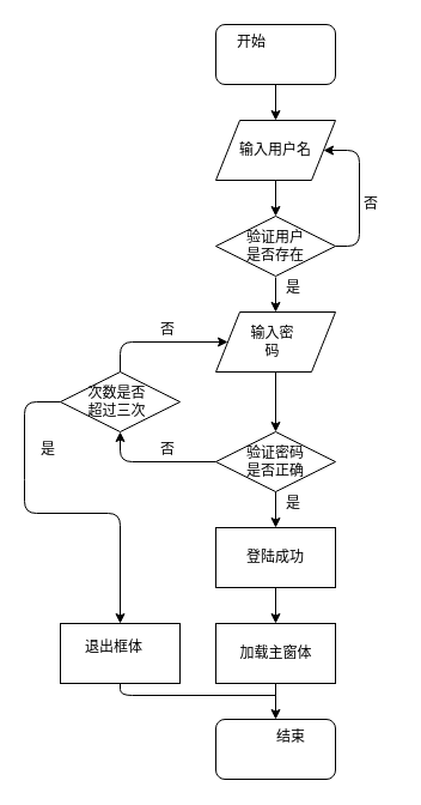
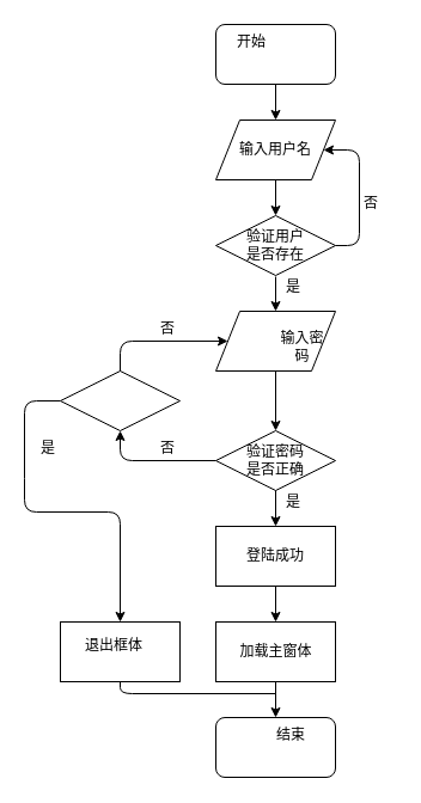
  <mxCell id="0" />
  <mxCell id="1" parent="0" />
  <mxCell id="2" value="" style="rounded=1;whiteSpace=wrap;html=1;" vertex="1" parent="1"><mxGeometry x="180" y="20" width="100" height="50" as="geometry" /></mxCell>
  <mxCell id="3" value="开始" style="text;html=1;strokeColor=none;fillColor=none;align=center;verticalAlign=middle;whiteSpace=wrap;rounded=0;" vertex="1" parent="1"><mxGeometry x="190" y="25" width="40" height="20" as="geometry" /></mxCell>
  <mxCell id="4" value="" style="shape=parallelogram;perimeter=parallelogramPerimeter;whiteSpace=wrap;html=1;fixedSize=1;" vertex="1" parent="1"><mxGeometry x="180" y="100" width="100" height="50" as="geometry" /></mxCell>
  <mxCell id="5" value="输入用户名" style="text;html=1;strokeColor=none;fillColor=none;align=center;verticalAlign=middle;whiteSpace=wrap;rounded=0;" vertex="1" parent="1"><mxGeometry x="195" y="115" width="70" height="20" as="geometry" /></mxCell>
  <mxCell id="6" value="" style="endArrow=classic;html=1;entryX=0.5;entryY=0;entryDx=0;entryDy=0;exitX=0.5;exitY=1;exitDx=0;exitDy=0;" edge="1" parent="1" source="2" target="4"><mxGeometry width="50" height="50" relative="1" as="geometry"><mxPoint x="200" y="140" as="sourcePoint" /><mxPoint x="250" y="90" as="targetPoint" /></mxGeometry></mxCell>
  <mxCell id="7" value="" style="rhombus;whiteSpace=wrap;html=1;" vertex="1" parent="1"><mxGeometry x="180" y="180" width="100" height="50" as="geometry" /></mxCell>
  <mxCell id="8" value="验证用户是否存在" style="text;html=1;strokeColor=none;fillColor=none;align=center;verticalAlign=middle;whiteSpace=wrap;rounded=0;" vertex="1" parent="1"><mxGeometry x="205" y="195" width="50" height="20" as="geometry" /></mxCell>
  <mxCell id="9" value="" style="edgeStyle=elbowEdgeStyle;elbow=horizontal;endArrow=classic;html=1;exitX=1;exitY=0.5;exitDx=0;exitDy=0;entryX=1;entryY=0.5;entryDx=0;entryDy=0;fontFamily=Helvetica;" edge="1" parent="1" source="7" target="4"><mxGeometry width="50" height="50" relative="1" as="geometry"><mxPoint x="200" y="140" as="sourcePoint" /><mxPoint x="340" y="180" as="targetPoint" /><Array as="points"><mxPoint x="300" y="180" /></Array></mxGeometry></mxCell>
  <mxCell id="10" value="" style="endArrow=classic;html=1;fontFamily=Helvetica;entryX=0.5;entryY=0;entryDx=0;entryDy=0;exitX=0.5;exitY=1;exitDx=0;exitDy=0;" edge="1" parent="1" source="4" target="7"><mxGeometry width="50" height="50" relative="1" as="geometry"><mxPoint x="200" y="190" as="sourcePoint" /><mxPoint x="250" y="140" as="targetPoint" /></mxGeometry></mxCell>
  <mxCell id="11" value="" style="shape=parallelogram;perimeter=parallelogramPerimeter;whiteSpace=wrap;html=1;fixedSize=1;" vertex="1" parent="1"><mxGeometry x="180" y="260" width="100" height="50" as="geometry" /></mxCell>
- <mxCell id="12" value="输入密码" style="text;html=1;strokeColor=none;fillColor=none;align=center;verticalAlign=middle;whiteSpace=wrap;rounded=0;fontFamily=Helvetica;" vertex="1" parent="1"><mxGeometry x="205" y="275" width="45" height="20" as="geometry" /></mxCell>
+ <mxCell id="12" value="输入密码" style="text;html=1;strokeColor=none;fillColor=none;align=center;verticalAlign=middle;whiteSpace=wrap;rounded=0;fontFamily=Helvetica;" vertex="1" parent="1"><mxGeometry x="230" y="280" width="45" height="20" as="geometry" /></mxCell>
  <mxCell id="13" value="" style="endArrow=classic;html=1;fontFamily=Helvetica;entryX=0.5;entryY=0;entryDx=0;entryDy=0;" edge="1" parent="1" target="11"><mxGeometry width="50" height="50" relative="1" as="geometry"><mxPoint x="230" y="231" as="sourcePoint" /><mxPoint x="230" y="261" as="targetPoint" /></mxGeometry></mxCell>
  <mxCell id="14" value="" style="rhombus;whiteSpace=wrap;html=1;" vertex="1" parent="1"><mxGeometry x="180" y="360" width="100" height="50" as="geometry" /></mxCell>
  <mxCell id="15" value="验证密码是否正确" style="text;html=1;strokeColor=none;fillColor=none;align=center;verticalAlign=middle;whiteSpace=wrap;rounded=0;fontFamily=Helvetica;" vertex="1" parent="1"><mxGeometry x="205" y="375" width="50" height="20" as="geometry" /></mxCell>
  <mxCell id="16" value="" style="endArrow=classic;html=1;fontFamily=Helvetica;entryX=0.5;entryY=0;entryDx=0;entryDy=0;exitX=0.5;exitY=1;exitDx=0;exitDy=0;" edge="1" parent="1" source="11" target="14"><mxGeometry width="50" height="50" relative="1" as="geometry"><mxPoint x="230" y="325" as="sourcePoint" /><mxPoint x="230" y="365" as="targetPoint" /></mxGeometry></mxCell>
  <mxCell id="17" value="" style="rhombus;whiteSpace=wrap;html=1;" vertex="1" parent="1"><mxGeometry x="50" y="310" width="100" height="50" as="geometry" /></mxCell>
  <mxCell id="18" value="" style="edgeStyle=elbowEdgeStyle;elbow=horizontal;endArrow=classic;html=1;fontFamily=Helvetica;entryX=0;entryY=0.5;entryDx=0;entryDy=0;exitX=0.5;exitY=0;exitDx=0;exitDy=0;" edge="1" parent="1" source="17" target="11"><mxGeometry width="50" height="50" relative="1" as="geometry"><mxPoint x="130" y="400" as="sourcePoint" /><mxPoint x="180" y="350" as="targetPoint" /><Array as="points"><mxPoint x="100" y="305" /></Array></mxGeometry></mxCell>
  <mxCell id="19" value="" style="edgeStyle=elbowEdgeStyle;elbow=vertical;endArrow=classic;html=1;fontFamily=Helvetica;entryX=0.5;entryY=1;entryDx=0;entryDy=0;exitX=0;exitY=0.5;exitDx=0;exitDy=0;" edge="1" parent="1" source="14" target="17"><mxGeometry width="50" height="50" relative="1" as="geometry"><mxPoint x="180" y="390" as="sourcePoint" /><mxPoint x="97.5" y="380" as="targetPoint" /><Array as="points"><mxPoint x="110" y="385" /></Array></mxGeometry></mxCell>
- <mxCell id="20" value="次数是否超过三次" style="text;html=1;strokeColor=none;fillColor=none;align=center;verticalAlign=middle;whiteSpace=wrap;rounded=0;fontFamily=Helvetica;" vertex="1" parent="1"><mxGeometry x="70" y="325" width="55" height="20" as="geometry" /></mxCell>
  <mxCell id="21" value="" style="rounded=0;whiteSpace=wrap;html=1;fillColor=none;fontFamily=Helvetica;" vertex="1" parent="1"><mxGeometry x="180" y="440" width="100" height="50" as="geometry" /></mxCell>
  <mxCell id="22" value="" style="endArrow=classic;html=1;fontFamily=Helvetica;entryX=0.5;entryY=0;entryDx=0;entryDy=0;exitX=0.5;exitY=1;exitDx=0;exitDy=0;" edge="1" parent="1" source="14" target="21"><mxGeometry width="50" height="50" relative="1" as="geometry"><mxPoint x="150" y="510" as="sourcePoint" /><mxPoint x="200" y="460" as="targetPoint" /></mxGeometry></mxCell>
  <mxCell id="23" value="登陆成功" style="text;html=1;strokeColor=none;fillColor=none;align=center;verticalAlign=middle;whiteSpace=wrap;rounded=0;fontFamily=Helvetica;" vertex="1" parent="1"><mxGeometry x="205" y="455" width="50" height="20" as="geometry" /></mxCell>
  <mxCell id="24" value="" style="rounded=0;whiteSpace=wrap;html=1;fillColor=none;fontFamily=Helvetica;" vertex="1" parent="1"><mxGeometry x="180" y="520" width="100" height="50" as="geometry" /></mxCell>
  <mxCell id="25" value="加载主窗体" style="text;html=1;strokeColor=none;fillColor=none;align=center;verticalAlign=middle;whiteSpace=wrap;rounded=0;fontFamily=Helvetica;" vertex="1" parent="1"><mxGeometry x="197.5" y="535" width="65" height="20" as="geometry" /></mxCell>
  <mxCell id="26" value="" style="rounded=0;whiteSpace=wrap;html=1;fillColor=none;fontFamily=Helvetica;" vertex="1" parent="1"><mxGeometry x="50" y="520" width="100" height="50" as="geometry" /></mxCell>
  <mxCell id="27" value="退出框体" style="text;html=1;strokeColor=none;fillColor=none;align=center;verticalAlign=middle;whiteSpace=wrap;rounded=0;fontFamily=Helvetica;" vertex="1" parent="1"><mxGeometry x="70" y="530" width="50" height="20" as="geometry" /></mxCell>
  <mxCell id="28" value="" style="edgeStyle=elbowEdgeStyle;elbow=vertical;endArrow=classic;html=1;fontFamily=Helvetica;entryX=0.5;entryY=0;entryDx=0;entryDy=0;" edge="1" parent="1" target="26"><mxGeometry width="50" height="50" relative="1" as="geometry"><mxPoint x="20" y="400" as="sourcePoint" /><mxPoint x="60" y="520" as="targetPoint" /><Array as="points"><mxPoint x="70" y="428" /></Array></mxGeometry></mxCell>
  <mxCell id="29" value="" style="edgeStyle=segmentEdgeStyle;endArrow=none;html=1;fontFamily=Helvetica;exitX=0;exitY=0.5;exitDx=0;exitDy=0;startArrow=none;startFill=0;endFill=0;" edge="1" parent="1" source="17"><mxGeometry width="50" height="50" relative="1" as="geometry"><mxPoint x="100" y="410" as="sourcePoint" /><mxPoint x="20" y="400" as="targetPoint" /></mxGeometry></mxCell>
  <mxCell id="30" value="结束" style="text;html=1;strokeColor=none;fillColor=none;align=center;verticalAlign=middle;whiteSpace=wrap;rounded=0;fontFamily=Helvetica;" vertex="1" parent="1"><mxGeometry x="217.5" y="605" width="50" height="20" as="geometry" /></mxCell>
  <mxCell id="31" value="" style="endArrow=classic;html=1;fontFamily=Helvetica;entryX=0.5;entryY=0;entryDx=0;entryDy=0;exitX=0.5;exitY=1;exitDx=0;exitDy=0;" edge="1" parent="1" source="21" target="24"><mxGeometry width="50" height="50" relative="1" as="geometry"><mxPoint x="170" y="510" as="sourcePoint" /><mxPoint x="220" y="460" as="targetPoint" /></mxGeometry></mxCell>
  <mxCell id="32" value="" style="endArrow=classic;html=1;fontFamily=Helvetica;entryX=0.5;entryY=0;entryDx=0;entryDy=0;exitX=0.5;exitY=1;exitDx=0;exitDy=0;" edge="1" parent="1" source="24"><mxGeometry width="50" height="50" relative="1" as="geometry"><mxPoint x="170" y="610" as="sourcePoint" /><mxPoint x="230" y="600" as="targetPoint" /></mxGeometry></mxCell>
  <mxCell id="33" value="" style="rounded=1;whiteSpace=wrap;html=1;fillColor=none;fontFamily=Helvetica;" vertex="1" parent="1"><mxGeometry x="180" y="600" width="100" height="50" as="geometry" /></mxCell>
  <mxCell id="34" value="" style="edgeStyle=segmentEdgeStyle;endArrow=none;html=1;fontFamily=Helvetica;exitX=0.5;exitY=1;exitDx=0;exitDy=0;endFill=0;" edge="1" parent="1" source="26"><mxGeometry width="50" height="50" relative="1" as="geometry"><mxPoint x="170" y="610" as="sourcePoint" /><mxPoint x="230" y="580" as="targetPoint" /><Array as="points"><mxPoint x="100" y="580" /></Array></mxGeometry></mxCell>
  <mxCell id="35" value="否" style="text;html=1;strokeColor=none;fillColor=none;align=center;verticalAlign=middle;whiteSpace=wrap;rounded=0;fontFamily=Helvetica;" vertex="1" parent="1"><mxGeometry x="290" y="160" width="40" height="20" as="geometry" /></mxCell>
  <mxCell id="36" value="否" style="text;html=1;strokeColor=none;fillColor=none;align=center;verticalAlign=middle;whiteSpace=wrap;rounded=0;fontFamily=Helvetica;" vertex="1" parent="1"><mxGeometry x="120" y="265" width="40" height="20" as="geometry" /></mxCell>
  <mxCell id="37" value="否" style="text;html=1;strokeColor=none;fillColor=none;align=center;verticalAlign=middle;whiteSpace=wrap;rounded=0;fontFamily=Helvetica;" vertex="1" parent="1"><mxGeometry x="120" y="365" width="40" height="20" as="geometry" /></mxCell>
  <mxCell id="38" value="是" style="text;html=1;strokeColor=none;fillColor=none;align=center;verticalAlign=middle;whiteSpace=wrap;rounded=0;fontFamily=Helvetica;" vertex="1" parent="1"><mxGeometry x="225" y="230" width="40" height="20" as="geometry" /></mxCell>
  <mxCell id="39" value="是" style="text;html=1;strokeColor=none;fillColor=none;align=center;verticalAlign=middle;whiteSpace=wrap;rounded=0;fontFamily=Helvetica;" vertex="1" parent="1"><mxGeometry x="225" y="410" width="40" height="20" as="geometry" /></mxCell>
  <mxCell id="40" value="是" style="text;html=1;strokeColor=none;fillColor=none;align=center;verticalAlign=middle;whiteSpace=wrap;rounded=0;fontFamily=Helvetica;" vertex="1" parent="1"><mxGeometry x="20" y="365" width="40" height="20" as="geometry" /></mxCell>
